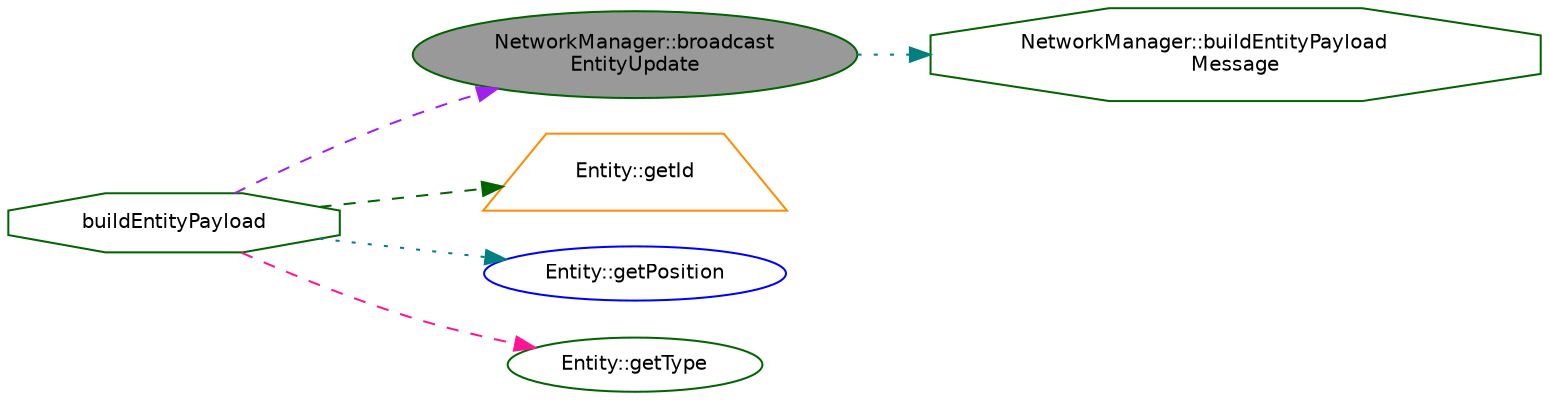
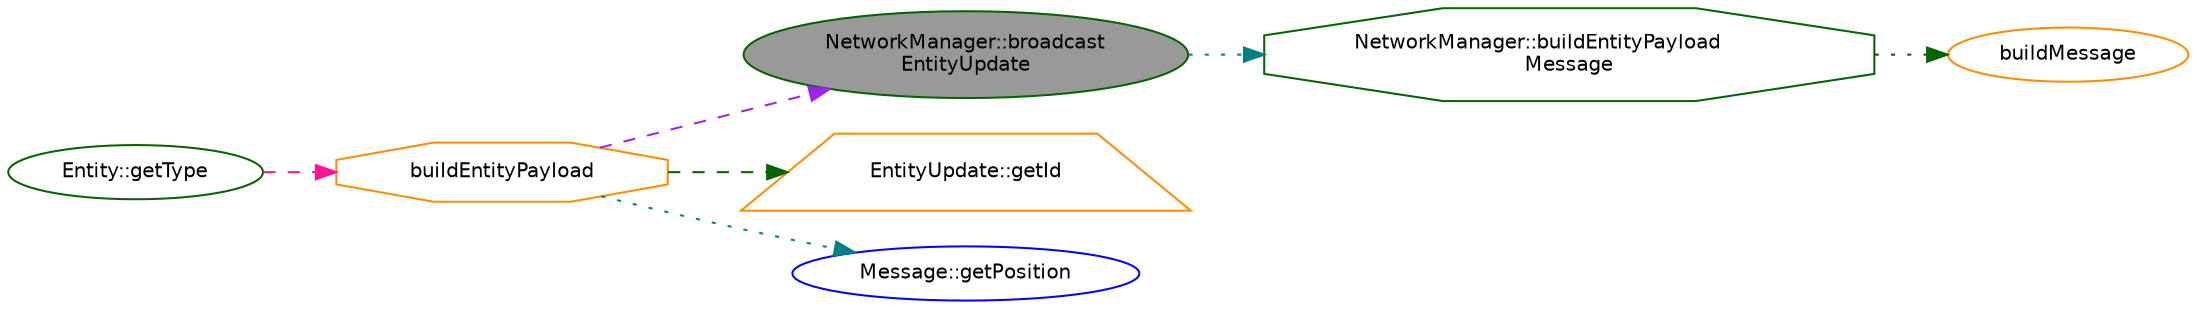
  digraph {
    rankdir=LR
    node [color=darkgreen fillcolor=white fontname=Helvetica fontsize=10 shape=ellipse style=filled]
    edge [color=teal fontname=Helvetica fontsize=10 labelfontname=Helvetica labelfontsize=10 style=dotted]
    n1 [fillcolor=grey60 fontcolor=black height=0.2 label="NetworkManager::broadcast\lEntityUpdate" width=0.4]
    n2 [height=0.2 label="NetworkManager::buildEntityPayload\lMessage" shape=octagon width=0.4]
-   n3 [height=0.2 label=buildEntityPayload shape=octagon width=0.4]
-   n4 [color=darkorange height=0.2 label="Entity::getId" shape=trapezium width=0.4]
-   n5 [color=blue height=0.2 label="Entity::getPosition" width=0.4]
+   n3 [color=darkorange height=0.2 label=buildEntityPayload shape=octagon width=0.4]
+   n4 [color=darkorange height=0.2 label="EntityUpdate::getId" shape=trapezium width=0.4]
+   n5 [color=blue height=0.2 label="Message::getPosition" width=0.4]
    n6 [height=0.2 label="Entity::getType" width=0.4]
+   n7 [color=darkorange height=0.2 label=buildMessage width=0.4]
    n1 -> n2
+   n2 -> n7 [color=darkgreen]
    n3 -> n1 [color=purple style=dashed]
    n3 -> n4 [color=darkgreen style=dashed]
    n3 -> n5
-   n3 -> n6 [color=deeppink style=dashed]
+   n6 -> n3 [color=deeppink style=dashed]
  }
